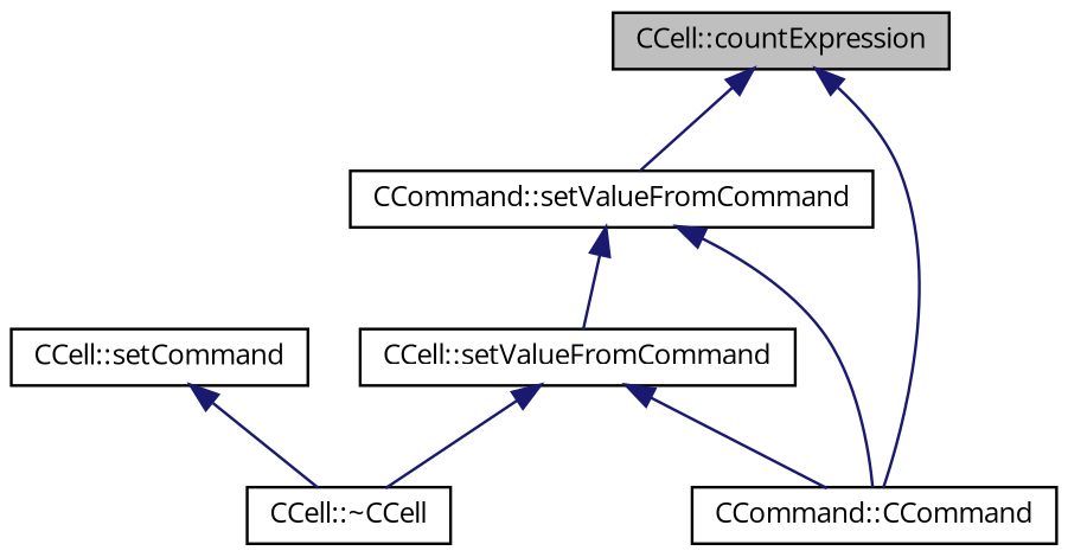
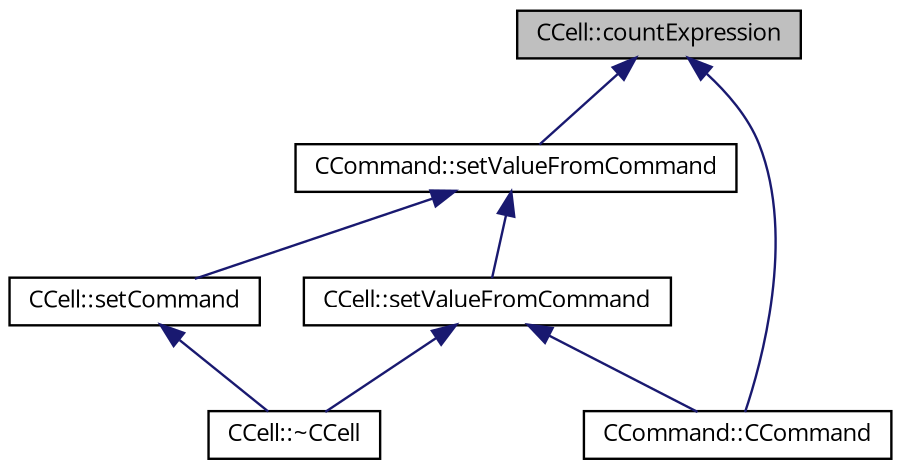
  digraph {
    fontname="Open Sans"
    rankdir=TB
    node [color=black fillcolor=white fontname="Open Sans" fontsize=10 shape=record style=filled]
    edge [color=midnightblue dir=back fontname="Open Sans" fontsize=10 labelfontname=Helvetica labelfontsize=10 style=solid]
    n1 [fillcolor=grey75 fontcolor=black height=0.2 label="CCell::countExpression" width=0.4]
    n2 [height=0.2 label="CCommand::setValueFromCommand" width=0.4]
    n3 [height=0.2 label="CCommand::CCommand" width=0.4]
    n4 [height=0.2 label="CCell::setValueFromCommand" width=0.4]
    n5 [height=0.2 label="CCell::~CCell" width=0.4]
    n6 [height=0.2 label="CCell::setCommand" width=0.4]
    n1 -> n2
    n1 -> n3
-   n2 -> n3
+   n2 -> n6
    n2 -> n4
    n4 -> n3
    n4 -> n5
    n6 -> n5
  }
